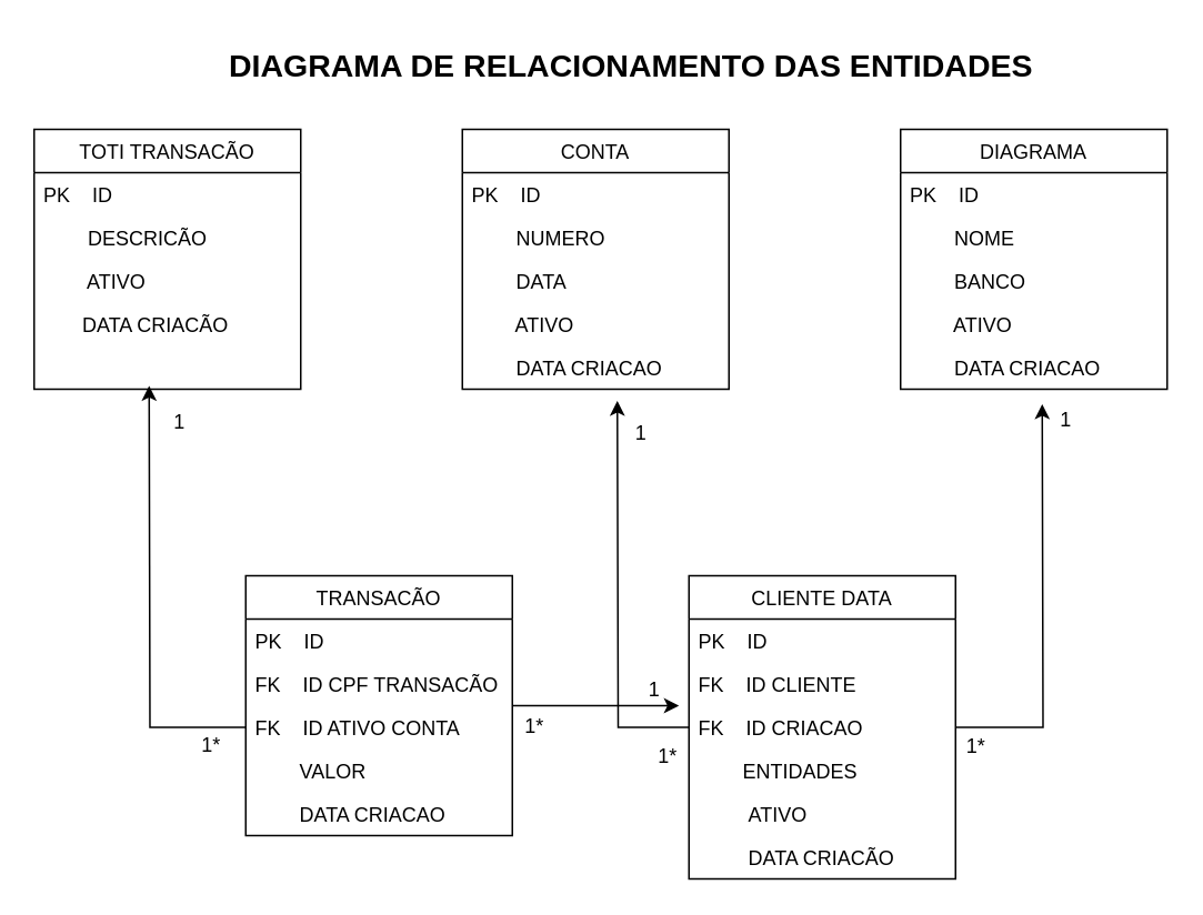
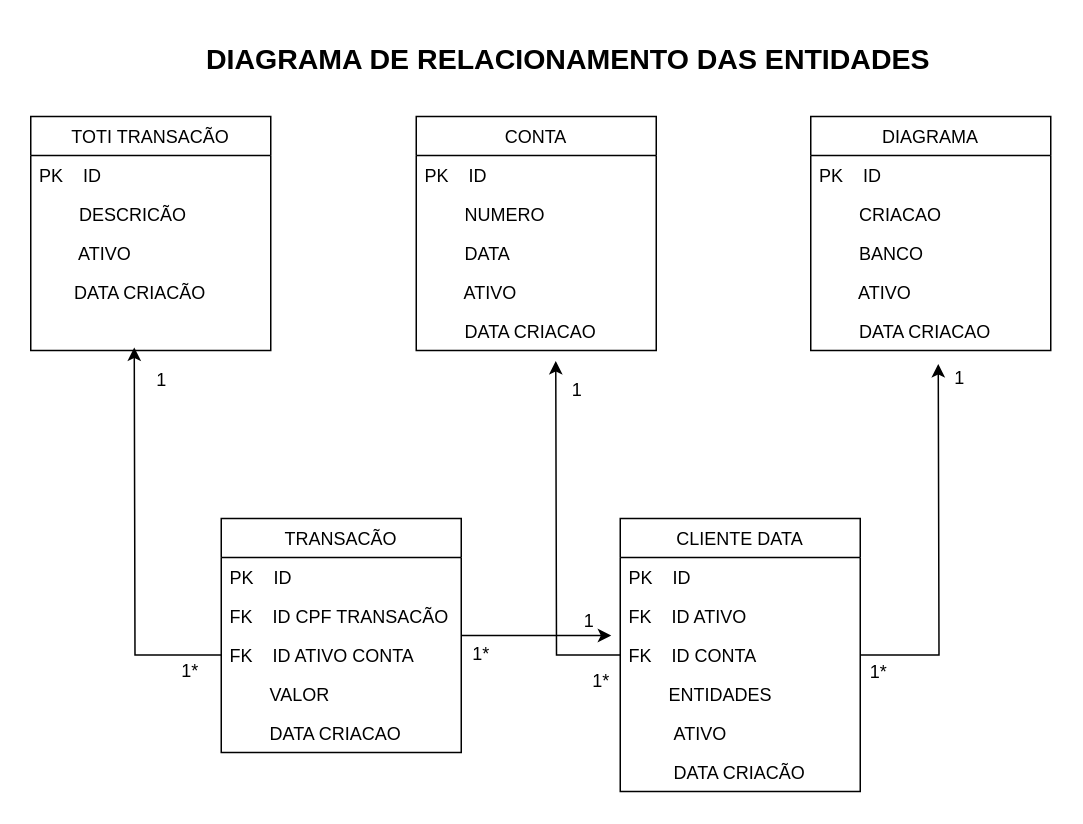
  <mxCell id="0" />
  <mxCell id="1" parent="0" />
  <mxCell id="2" value="DIAGRAMA" style="swimlane;fontStyle=0;align=center;verticalAlign=top;childLayout=stackLayout;horizontal=1;startSize=26;horizontalStack=0;resizeParent=1;resizeLast=0;collapsible=1;marginBottom=0;rounded=0;shadow=0;strokeWidth=1;" parent="1" vertex="1"><mxGeometry x="540" y="77" width="160" height="156" as="geometry"><mxRectangle x="550" y="140" width="160" height="26" as="alternateBounds" /></mxGeometry></mxCell>
  <mxCell id="3" value="PK    ID" style="text;align=left;verticalAlign=top;spacingLeft=4;spacingRight=4;overflow=hidden;rotatable=0;points=[[0,0.5],[1,0.5]];portConstraint=eastwest;rounded=0;" parent="2" vertex="1"><mxGeometry y="26" width="160" height="26" as="geometry" /></mxCell>
- <mxCell id="4" value="        NOME" style="text;align=left;verticalAlign=top;spacingLeft=4;spacingRight=4;overflow=hidden;rotatable=0;points=[[0,0.5],[1,0.5]];portConstraint=eastwest;rounded=0;shadow=0;html=0;" parent="2" vertex="1"><mxGeometry y="52" width="160" height="26" as="geometry" /></mxCell>
+ <mxCell id="4" value="        CRIACAO" style="text;align=left;verticalAlign=top;spacingLeft=4;spacingRight=4;overflow=hidden;rotatable=0;points=[[0,0.5],[1,0.5]];portConstraint=eastwest;rounded=0;shadow=0;html=0;" parent="2" vertex="1"><mxGeometry y="52" width="160" height="26" as="geometry" /></mxCell>
  <mxCell id="5" value="        BANCO" style="text;align=left;verticalAlign=top;spacingLeft=4;spacingRight=4;overflow=hidden;rotatable=0;points=[[0,0.5],[1,0.5]];portConstraint=eastwest;rounded=0;shadow=0;html=0;" parent="2" vertex="1"><mxGeometry y="78" width="160" height="26" as="geometry" /></mxCell>
  <mxCell id="6" value="        ATIVO" style="text;align=left;verticalAlign=top;spacingLeft=4;spacingRight=4;overflow=hidden;rotatable=0;points=[[0,0.5],[1,0.5]];portConstraint=eastwest;rounded=0;shadow=0;html=0;" parent="2" vertex="1"><mxGeometry y="104" width="160" height="26" as="geometry" /></mxCell>
  <mxCell id="7" value="        DATA CRIACAO" style="text;align=left;verticalAlign=top;spacingLeft=4;spacingRight=4;overflow=hidden;rotatable=0;points=[[0,0.5],[1,0.5]];portConstraint=eastwest;rounded=0;shadow=0;html=0;" parent="2" vertex="1"><mxGeometry y="130" width="160" height="26" as="geometry" /></mxCell>
  <mxCell id="8" value="DIAGRAMA DE RELACIONAMENTO DAS ENTIDADES" style="text;html=1;align=center;verticalAlign=middle;resizable=0;points=[];autosize=1;strokeColor=none;fillColor=none;fontStyle=1;fontSize=19;rounded=0;" parent="1" vertex="1"><mxGeometry x="123" y="20" width="510" height="40" as="geometry" /></mxCell>
  <mxCell id="9" value="CONTA" style="swimlane;fontStyle=0;align=center;verticalAlign=top;childLayout=stackLayout;horizontal=1;startSize=26;horizontalStack=0;resizeParent=1;resizeLast=0;collapsible=1;marginBottom=0;rounded=0;shadow=0;strokeWidth=1;" parent="1" vertex="1"><mxGeometry x="277" y="77" width="160" height="156" as="geometry"><mxRectangle x="550" y="140" width="160" height="26" as="alternateBounds" /></mxGeometry></mxCell>
  <mxCell id="10" value="PK    ID" style="text;align=left;verticalAlign=top;spacingLeft=4;spacingRight=4;overflow=hidden;rotatable=0;points=[[0,0.5],[1,0.5]];portConstraint=eastwest;rounded=0;" parent="9" vertex="1"><mxGeometry y="26" width="160" height="26" as="geometry" /></mxCell>
  <mxCell id="11" value="        NUMERO" style="text;align=left;verticalAlign=top;spacingLeft=4;spacingRight=4;overflow=hidden;rotatable=0;points=[[0,0.5],[1,0.5]];portConstraint=eastwest;rounded=0;shadow=0;html=0;" parent="9" vertex="1"><mxGeometry y="52" width="160" height="26" as="geometry" /></mxCell>
  <mxCell id="12" value="        DATA  " style="text;align=left;verticalAlign=top;spacingLeft=4;spacingRight=4;overflow=hidden;rotatable=0;points=[[0,0.5],[1,0.5]];portConstraint=eastwest;rounded=0;shadow=0;html=0;" parent="9" vertex="1"><mxGeometry y="78" width="160" height="26" as="geometry" /></mxCell>
  <mxCell id="13" value="        ATIVO" style="text;align=left;verticalAlign=top;spacingLeft=4;spacingRight=4;overflow=hidden;rotatable=0;points=[[0,0.5],[1,0.5]];portConstraint=eastwest;rounded=0;shadow=0;html=0;" parent="9" vertex="1"><mxGeometry y="104" width="160" height="26" as="geometry" /></mxCell>
  <mxCell id="14" value="        DATA CRIACAO" style="text;align=left;verticalAlign=top;spacingLeft=4;spacingRight=4;overflow=hidden;rotatable=0;points=[[0,0.5],[1,0.5]];portConstraint=eastwest;rounded=0;shadow=0;html=0;" parent="9" vertex="1"><mxGeometry y="130" width="160" height="26" as="geometry" /></mxCell>
  <mxCell id="15" value="TOTI TRANSACÃO" style="swimlane;fontStyle=0;align=center;verticalAlign=top;childLayout=stackLayout;horizontal=1;startSize=26;horizontalStack=0;resizeParent=1;resizeLast=0;collapsible=1;marginBottom=0;rounded=0;shadow=0;strokeWidth=1;" parent="1" vertex="1"><mxGeometry x="20" y="77" width="160" height="156" as="geometry"><mxRectangle x="550" y="140" width="160" height="26" as="alternateBounds" /></mxGeometry></mxCell>
  <mxCell id="16" value="PK    ID" style="text;align=left;verticalAlign=top;spacingLeft=4;spacingRight=4;overflow=hidden;rotatable=0;points=[[0,0.5],[1,0.5]];portConstraint=eastwest;rounded=0;" parent="15" vertex="1"><mxGeometry y="26" width="160" height="26" as="geometry" /></mxCell>
  <mxCell id="17" value="        DESCRICÃO" style="text;align=left;verticalAlign=top;spacingLeft=4;spacingRight=4;overflow=hidden;rotatable=0;points=[[0,0.5],[1,0.5]];portConstraint=eastwest;rounded=0;shadow=0;html=0;" parent="15" vertex="1"><mxGeometry y="52" width="160" height="26" as="geometry" /></mxCell>
  <mxCell id="18" value="        ATIVO" style="text;align=left;verticalAlign=top;spacingLeft=4;spacingRight=4;overflow=hidden;rotatable=0;points=[[0,0.5],[1,0.5]];portConstraint=eastwest;rounded=0;shadow=0;html=0;" parent="15" vertex="1"><mxGeometry y="78" width="160" height="26" as="geometry" /></mxCell>
  <mxCell id="19" value="       DATA CRIACÃO" style="text;align=left;verticalAlign=top;spacingLeft=4;spacingRight=4;overflow=hidden;rotatable=0;points=[[0,0.5],[1,0.5]];portConstraint=eastwest;rounded=0;shadow=0;html=0;" parent="15" vertex="1"><mxGeometry y="104" width="160" height="26" as="geometry" /></mxCell>
  <mxCell id="20" style="edgeStyle=orthogonalEdgeStyle;rounded=0;orthogonalLoop=1;jettySize=auto;html=1;" edge="1" parent="1" source="21"><mxGeometry relative="1" as="geometry"><mxPoint x="407" y="423" as="targetPoint" /></mxGeometry></mxCell>
  <mxCell id="21" value="TRANSACÃO" style="swimlane;fontStyle=0;align=center;verticalAlign=top;childLayout=stackLayout;horizontal=1;startSize=26;horizontalStack=0;resizeParent=1;resizeLast=0;collapsible=1;marginBottom=0;rounded=0;shadow=0;strokeWidth=1;" parent="1" vertex="1"><mxGeometry x="147" y="345" width="160" height="156" as="geometry"><mxRectangle x="550" y="140" width="160" height="26" as="alternateBounds" /></mxGeometry></mxCell>
  <mxCell id="22" value="PK    ID" style="text;align=left;verticalAlign=top;spacingLeft=4;spacingRight=4;overflow=hidden;rotatable=0;points=[[0,0.5],[1,0.5]];portConstraint=eastwest;rounded=0;" parent="21" vertex="1"><mxGeometry y="26" width="160" height="26" as="geometry" /></mxCell>
  <mxCell id="23" value="FK    ID CPF TRANSACÃO" style="text;align=left;verticalAlign=top;spacingLeft=4;spacingRight=4;overflow=hidden;rotatable=0;points=[[0,0.5],[1,0.5]];portConstraint=eastwest;rounded=0;shadow=0;html=0;" parent="21" vertex="1"><mxGeometry y="52" width="160" height="26" as="geometry" /></mxCell>
  <mxCell id="24" value="FK    ID ATIVO CONTA" style="text;align=left;verticalAlign=top;spacingLeft=4;spacingRight=4;overflow=hidden;rotatable=0;points=[[0,0.5],[1,0.5]];portConstraint=eastwest;rounded=0;shadow=0;html=0;" parent="21" vertex="1"><mxGeometry y="78" width="160" height="26" as="geometry" /></mxCell>
  <mxCell id="25" value="        VALOR" style="text;align=left;verticalAlign=top;spacingLeft=4;spacingRight=4;overflow=hidden;rotatable=0;points=[[0,0.5],[1,0.5]];portConstraint=eastwest;rounded=0;shadow=0;html=0;" parent="21" vertex="1"><mxGeometry y="104" width="160" height="26" as="geometry" /></mxCell>
  <mxCell id="26" value="        DATA CRIACAO" style="text;align=left;verticalAlign=top;spacingLeft=4;spacingRight=4;overflow=hidden;rotatable=0;points=[[0,0.5],[1,0.5]];portConstraint=eastwest;rounded=0;shadow=0;html=0;" parent="21" vertex="1"><mxGeometry y="130" width="160" height="26" as="geometry" /></mxCell>
  <mxCell id="27" value="CLIENTE DATA" style="swimlane;fontStyle=0;align=center;verticalAlign=top;childLayout=stackLayout;horizontal=1;startSize=26;horizontalStack=0;resizeParent=1;resizeLast=0;collapsible=1;marginBottom=0;rounded=0;shadow=0;strokeWidth=1;" parent="1" vertex="1"><mxGeometry x="413" y="345" width="160" height="182" as="geometry"><mxRectangle x="550" y="140" width="160" height="26" as="alternateBounds" /></mxGeometry></mxCell>
  <mxCell id="28" value="PK    ID" style="text;align=left;verticalAlign=top;spacingLeft=4;spacingRight=4;overflow=hidden;rotatable=0;points=[[0,0.5],[1,0.5]];portConstraint=eastwest;rounded=0;" parent="27" vertex="1"><mxGeometry y="26" width="160" height="26" as="geometry" /></mxCell>
- <mxCell id="29" value="FK    ID CLIENTE" style="text;align=left;verticalAlign=top;spacingLeft=4;spacingRight=4;overflow=hidden;rotatable=0;points=[[0,0.5],[1,0.5]];portConstraint=eastwest;rounded=0;shadow=0;html=0;" parent="27" vertex="1"><mxGeometry y="52" width="160" height="26" as="geometry" /></mxCell>
- <mxCell id="30" value="FK    ID CRIACAO" style="text;align=left;verticalAlign=top;spacingLeft=4;spacingRight=4;overflow=hidden;rotatable=0;points=[[0,0.5],[1,0.5]];portConstraint=eastwest;rounded=0;shadow=0;html=0;" parent="27" vertex="1"><mxGeometry y="78" width="160" height="26" as="geometry" /></mxCell>
+ <mxCell id="29" value="FK    ID ATIVO" style="text;align=left;verticalAlign=top;spacingLeft=4;spacingRight=4;overflow=hidden;rotatable=0;points=[[0,0.5],[1,0.5]];portConstraint=eastwest;rounded=0;shadow=0;html=0;" parent="27" vertex="1"><mxGeometry y="52" width="160" height="26" as="geometry" /></mxCell>
+ <mxCell id="30" value="FK    ID CONTA" style="text;align=left;verticalAlign=top;spacingLeft=4;spacingRight=4;overflow=hidden;rotatable=0;points=[[0,0.5],[1,0.5]];portConstraint=eastwest;rounded=0;shadow=0;html=0;" parent="27" vertex="1"><mxGeometry y="78" width="160" height="26" as="geometry" /></mxCell>
  <mxCell id="31" value="        ENTIDADES" style="text;align=left;verticalAlign=top;spacingLeft=4;spacingRight=4;overflow=hidden;rotatable=0;points=[[0,0.5],[1,0.5]];portConstraint=eastwest;rounded=0;shadow=0;html=0;" parent="27" vertex="1"><mxGeometry y="104" width="160" height="26" as="geometry" /></mxCell>
  <mxCell id="32" value="         ATIVO" style="text;align=left;verticalAlign=top;spacingLeft=4;spacingRight=4;overflow=hidden;rotatable=0;points=[[0,0.5],[1,0.5]];portConstraint=eastwest;rounded=0;shadow=0;html=0;" parent="27" vertex="1"><mxGeometry y="130" width="160" height="26" as="geometry" /></mxCell>
  <mxCell id="33" value="         DATA CRIACÃO" style="text;align=left;verticalAlign=top;spacingLeft=4;spacingRight=4;overflow=hidden;rotatable=0;points=[[0,0.5],[1,0.5]];portConstraint=eastwest;rounded=0;shadow=0;html=0;" parent="27" vertex="1"><mxGeometry y="156" width="160" height="26" as="geometry" /></mxCell>
  <mxCell id="34" style="edgeStyle=orthogonalEdgeStyle;rounded=0;orthogonalLoop=1;jettySize=auto;html=1;" parent="1" source="24" edge="1"><mxGeometry relative="1" as="geometry"><mxPoint x="89" y="231" as="targetPoint" /></mxGeometry></mxCell>
  <mxCell id="35" value="1" style="text;html=1;align=center;verticalAlign=middle;resizable=0;points=[];autosize=1;strokeColor=none;fillColor=none;" parent="1" vertex="1"><mxGeometry x="94" y="240" width="25" height="26" as="geometry" /></mxCell>
  <mxCell id="36" value="1*" style="text;html=1;align=center;verticalAlign=middle;resizable=0;points=[];autosize=1;strokeColor=none;fillColor=none;" parent="1" vertex="1"><mxGeometry x="111" y="434" width="29" height="26" as="geometry" /></mxCell>
  <mxCell id="37" value="1*&lt;br&gt;" style="text;html=1;align=center;verticalAlign=middle;resizable=0;points=[];autosize=1;strokeColor=none;fillColor=none;" parent="1" vertex="1"><mxGeometry x="305" y="423" width="29" height="26" as="geometry" /></mxCell>
  <mxCell id="38" style="edgeStyle=orthogonalEdgeStyle;rounded=0;orthogonalLoop=1;jettySize=auto;html=1;exitX=0;exitY=0.5;exitDx=0;exitDy=0;" parent="1" source="30" edge="1"><mxGeometry relative="1" as="geometry"><mxPoint x="370" y="240" as="targetPoint" /></mxGeometry></mxCell>
  <mxCell id="39" value="1*" style="text;html=1;align=center;verticalAlign=middle;resizable=0;points=[];autosize=1;strokeColor=none;fillColor=none;" parent="1" vertex="1"><mxGeometry x="385" y="441" width="29" height="26" as="geometry" /></mxCell>
  <mxCell id="40" value="1" style="text;html=1;align=center;verticalAlign=middle;resizable=0;points=[];autosize=1;strokeColor=none;fillColor=none;" parent="1" vertex="1"><mxGeometry x="371" y="247" width="25" height="26" as="geometry" /></mxCell>
  <mxCell id="41" style="edgeStyle=orthogonalEdgeStyle;rounded=0;orthogonalLoop=1;jettySize=auto;html=1;" parent="1" source="30" edge="1"><mxGeometry relative="1" as="geometry"><mxPoint x="625" y="242" as="targetPoint" /></mxGeometry></mxCell>
  <mxCell id="42" value="1" style="text;html=1;align=center;verticalAlign=middle;resizable=0;points=[];autosize=1;strokeColor=none;fillColor=none;" parent="1" vertex="1"><mxGeometry x="626" y="239" width="25" height="26" as="geometry" /></mxCell>
  <mxCell id="43" value="1*" style="text;html=1;align=center;verticalAlign=middle;resizable=0;points=[];autosize=1;strokeColor=none;fillColor=none;" parent="1" vertex="1"><mxGeometry x="570" y="435" width="29" height="26" as="geometry" /></mxCell>
  <mxCell id="44" value="1" style="text;html=1;align=center;verticalAlign=middle;resizable=0;points=[];autosize=1;strokeColor=none;fillColor=none;" vertex="1" parent="1"><mxGeometry x="379" y="401" width="25" height="26" as="geometry" /></mxCell>
